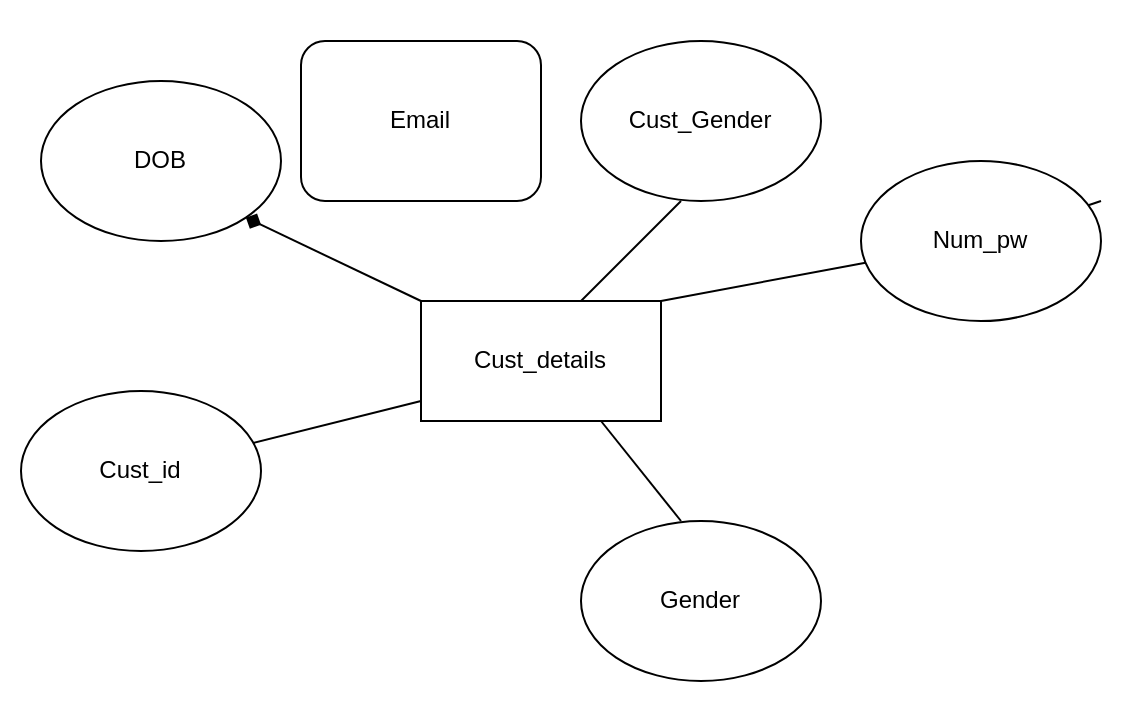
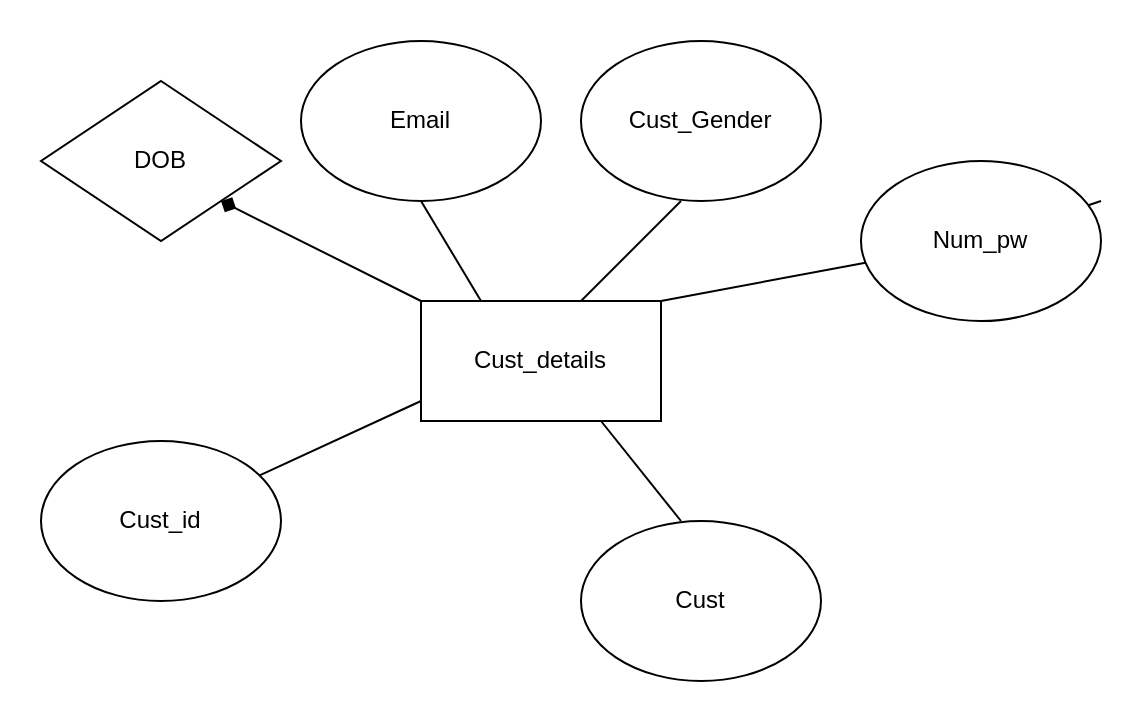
  <mxCell id="0" />
  <mxCell id="1" parent="0" />
  <mxCell id="2" value="Cust_details" style="rounded=0;whiteSpace=wrap;html=1;" parent="1" vertex="1"><mxGeometry x="210" y="150" width="120" height="60" as="geometry" /></mxCell>
- <mxCell id="3" value="Gender" style="ellipse;whiteSpace=wrap;html=1;" parent="1" vertex="1"><mxGeometry x="290" y="260" width="120" height="80" as="geometry" /></mxCell>
- <mxCell id="4" value="Cust_id" style="ellipse;whiteSpace=wrap;html=1;" parent="1" vertex="1"><mxGeometry x="10" y="195" width="120" height="80" as="geometry" /></mxCell>
+ <mxCell id="3" value="Cust" style="ellipse;whiteSpace=wrap;html=1;" parent="1" vertex="1"><mxGeometry x="290" y="260" width="120" height="80" as="geometry" /></mxCell>
+ <mxCell id="4" value="Cust_id" style="ellipse;whiteSpace=wrap;html=1;" parent="1" vertex="1"><mxGeometry x="20" y="220" width="120" height="80" as="geometry" /></mxCell>
  <mxCell id="5" value="Cust_Gender" style="ellipse;whiteSpace=wrap;html=1;" parent="1" vertex="1"><mxGeometry x="290" y="20" width="120" height="80" as="geometry" /></mxCell>
- <mxCell id="6" value="Email" style="whiteSpace=wrap;html=1;rounded=1;" parent="1" vertex="1"><mxGeometry x="150" y="20" width="120" height="80" as="geometry" /></mxCell>
- <mxCell id="7" value="DOB" style="ellipse;whiteSpace=wrap;html=1;" parent="1" vertex="1"><mxGeometry x="20" y="40" width="120" height="80" as="geometry" /></mxCell>
+ <mxCell id="6" value="Email" style="ellipse;whiteSpace=wrap;html=1;" parent="1" vertex="1"><mxGeometry x="150" y="20" width="120" height="80" as="geometry" /></mxCell>
+ <mxCell id="7" value="DOB" style="rhombus;whiteSpace=wrap;html=1;" parent="1" vertex="1"><mxGeometry x="20" y="40" width="120" height="80" as="geometry" /></mxCell>
  <mxCell id="8" value="" style="endArrow=none;html=1;rounded=0;" parent="1" source="4" edge="1"><mxGeometry width="50" height="50" relative="1" as="geometry"><mxPoint x="160" y="250" as="sourcePoint" /><mxPoint x="210" y="200" as="targetPoint" /></mxGeometry></mxCell>
  <mxCell id="9" value="" style="endArrow=diamond;html=1;rounded=0;exitX=0;exitY=0;exitDx=0;exitDy=0;entryX=1;entryY=1;entryDx=0;entryDy=0;" parent="1" source="2" target="7" edge="1"><mxGeometry width="50" height="50" relative="1" as="geometry"><mxPoint x="50" y="140" as="sourcePoint" /><mxPoint x="100" y="90" as="targetPoint" /></mxGeometry></mxCell>
  <mxCell id="10" value="" style="endArrow=none;html=1;rounded=0;exitX=0.75;exitY=1;exitDx=0;exitDy=0;" parent="1" source="2" edge="1"><mxGeometry width="50" height="50" relative="1" as="geometry"><mxPoint x="290" y="310" as="sourcePoint" /><mxPoint x="340" y="260" as="targetPoint" /></mxGeometry></mxCell>
  <mxCell id="11" value="" style="endArrow=none;html=1;rounded=0;startArrow=none;" parent="1" source="14" edge="1"><mxGeometry width="50" height="50" relative="1" as="geometry"><mxPoint x="330" y="150" as="sourcePoint" /><mxPoint x="550" y="100" as="targetPoint" /></mxGeometry></mxCell>
  <mxCell id="12" value="" style="endArrow=none;html=1;rounded=0;" parent="1" edge="1"><mxGeometry width="50" height="50" relative="1" as="geometry"><mxPoint x="290" y="150" as="sourcePoint" /><mxPoint x="340" y="100" as="targetPoint" /></mxGeometry></mxCell>
+ <mxCell id="13" value="" style="endArrow=none;html=1;rounded=0;entryX=0.5;entryY=1;entryDx=0;entryDy=0;exitX=0.25;exitY=0;exitDx=0;exitDy=0;" parent="1" source="2" target="6" edge="1"><mxGeometry width="50" height="50" relative="1" as="geometry"><mxPoint x="370" y="250" as="sourcePoint" /><mxPoint x="420" y="200" as="targetPoint" /></mxGeometry></mxCell>
  <mxCell id="14" value="Num_pw" style="ellipse;whiteSpace=wrap;html=1;" parent="1" vertex="1"><mxGeometry x="430" y="80" width="120" height="80" as="geometry" /></mxCell>
  <mxCell id="15" value="" style="endArrow=none;html=1;rounded=0;" parent="1" target="14" edge="1"><mxGeometry width="50" height="50" relative="1" as="geometry"><mxPoint x="330" y="150" as="sourcePoint" /><mxPoint x="550" y="100" as="targetPoint" /></mxGeometry></mxCell>
